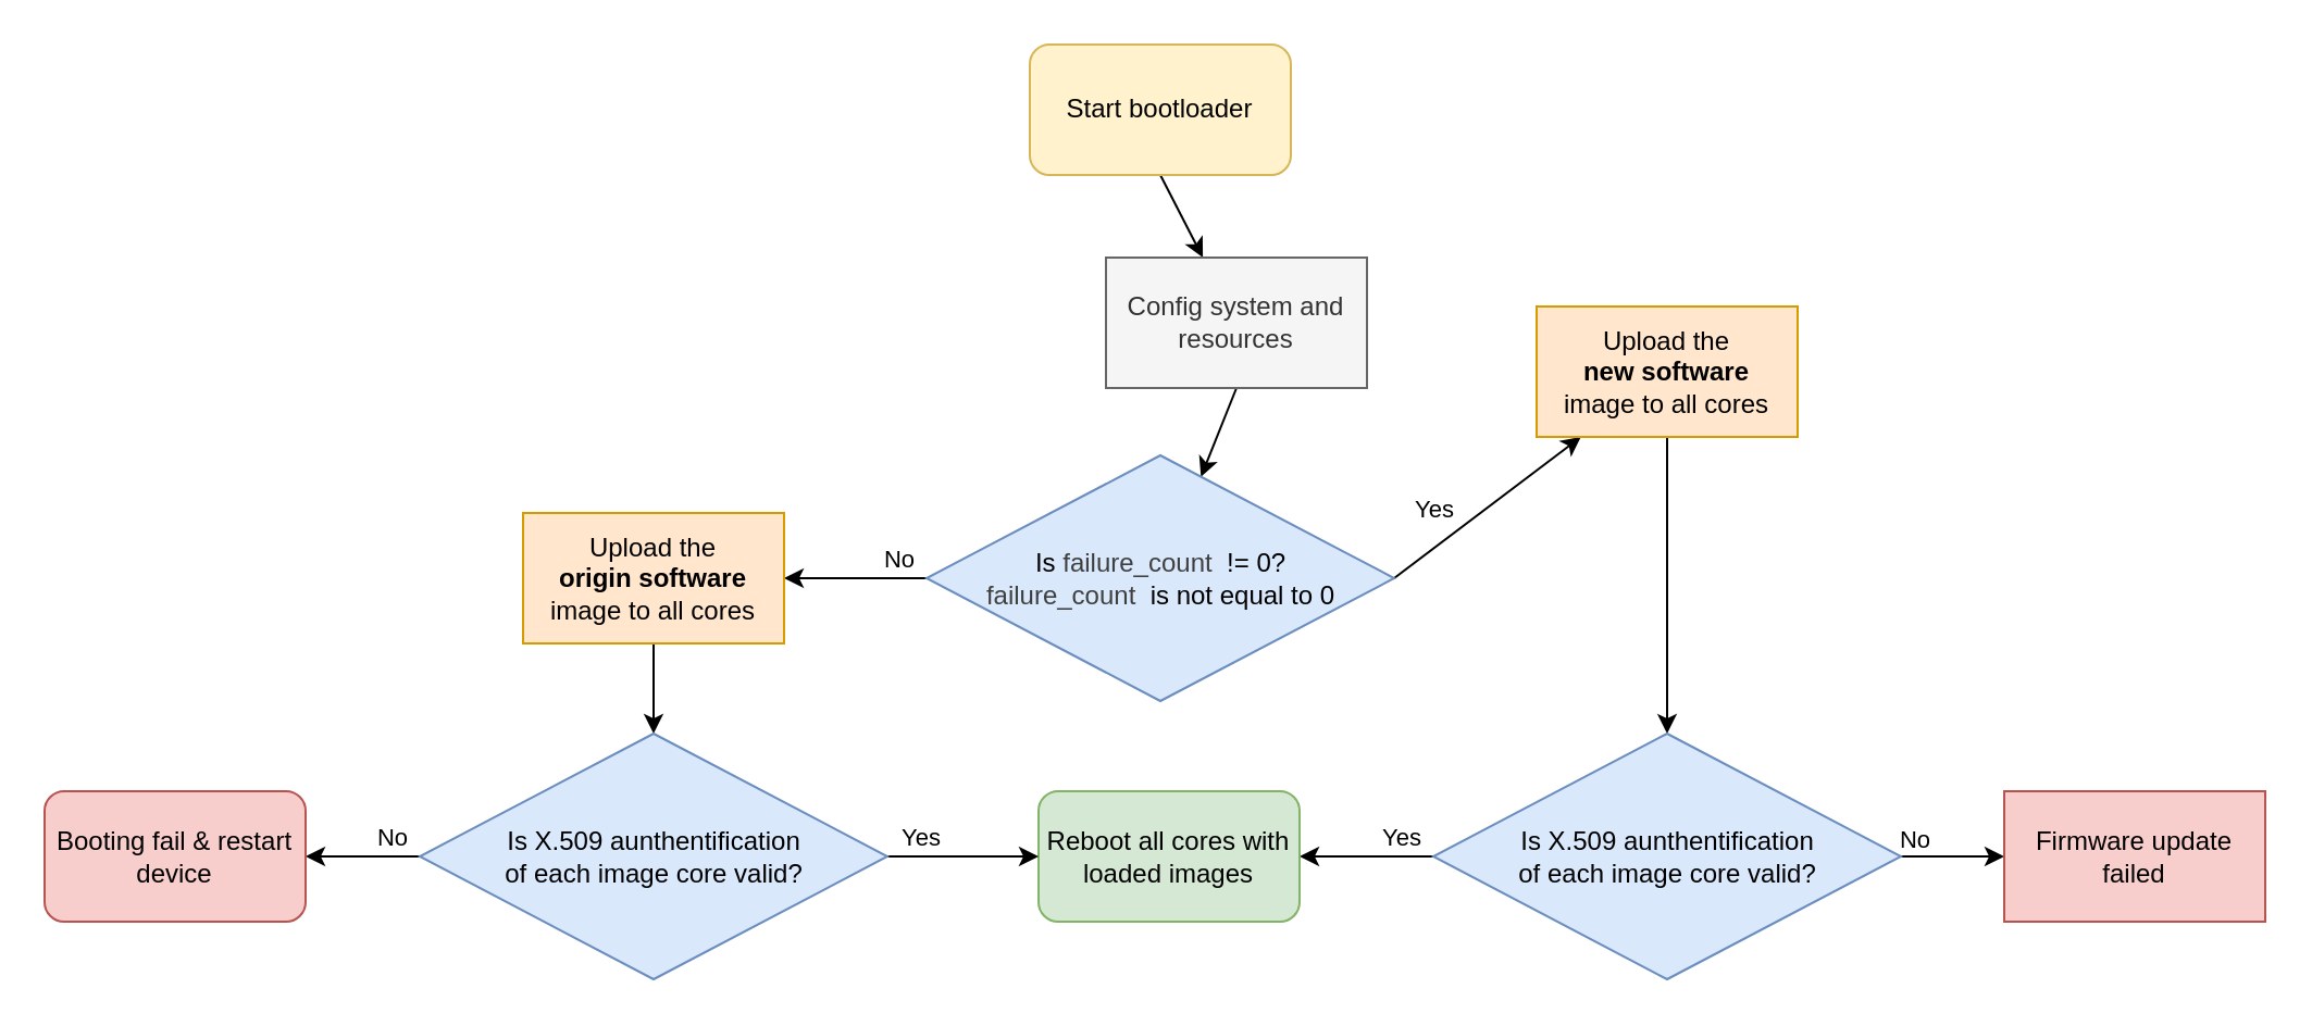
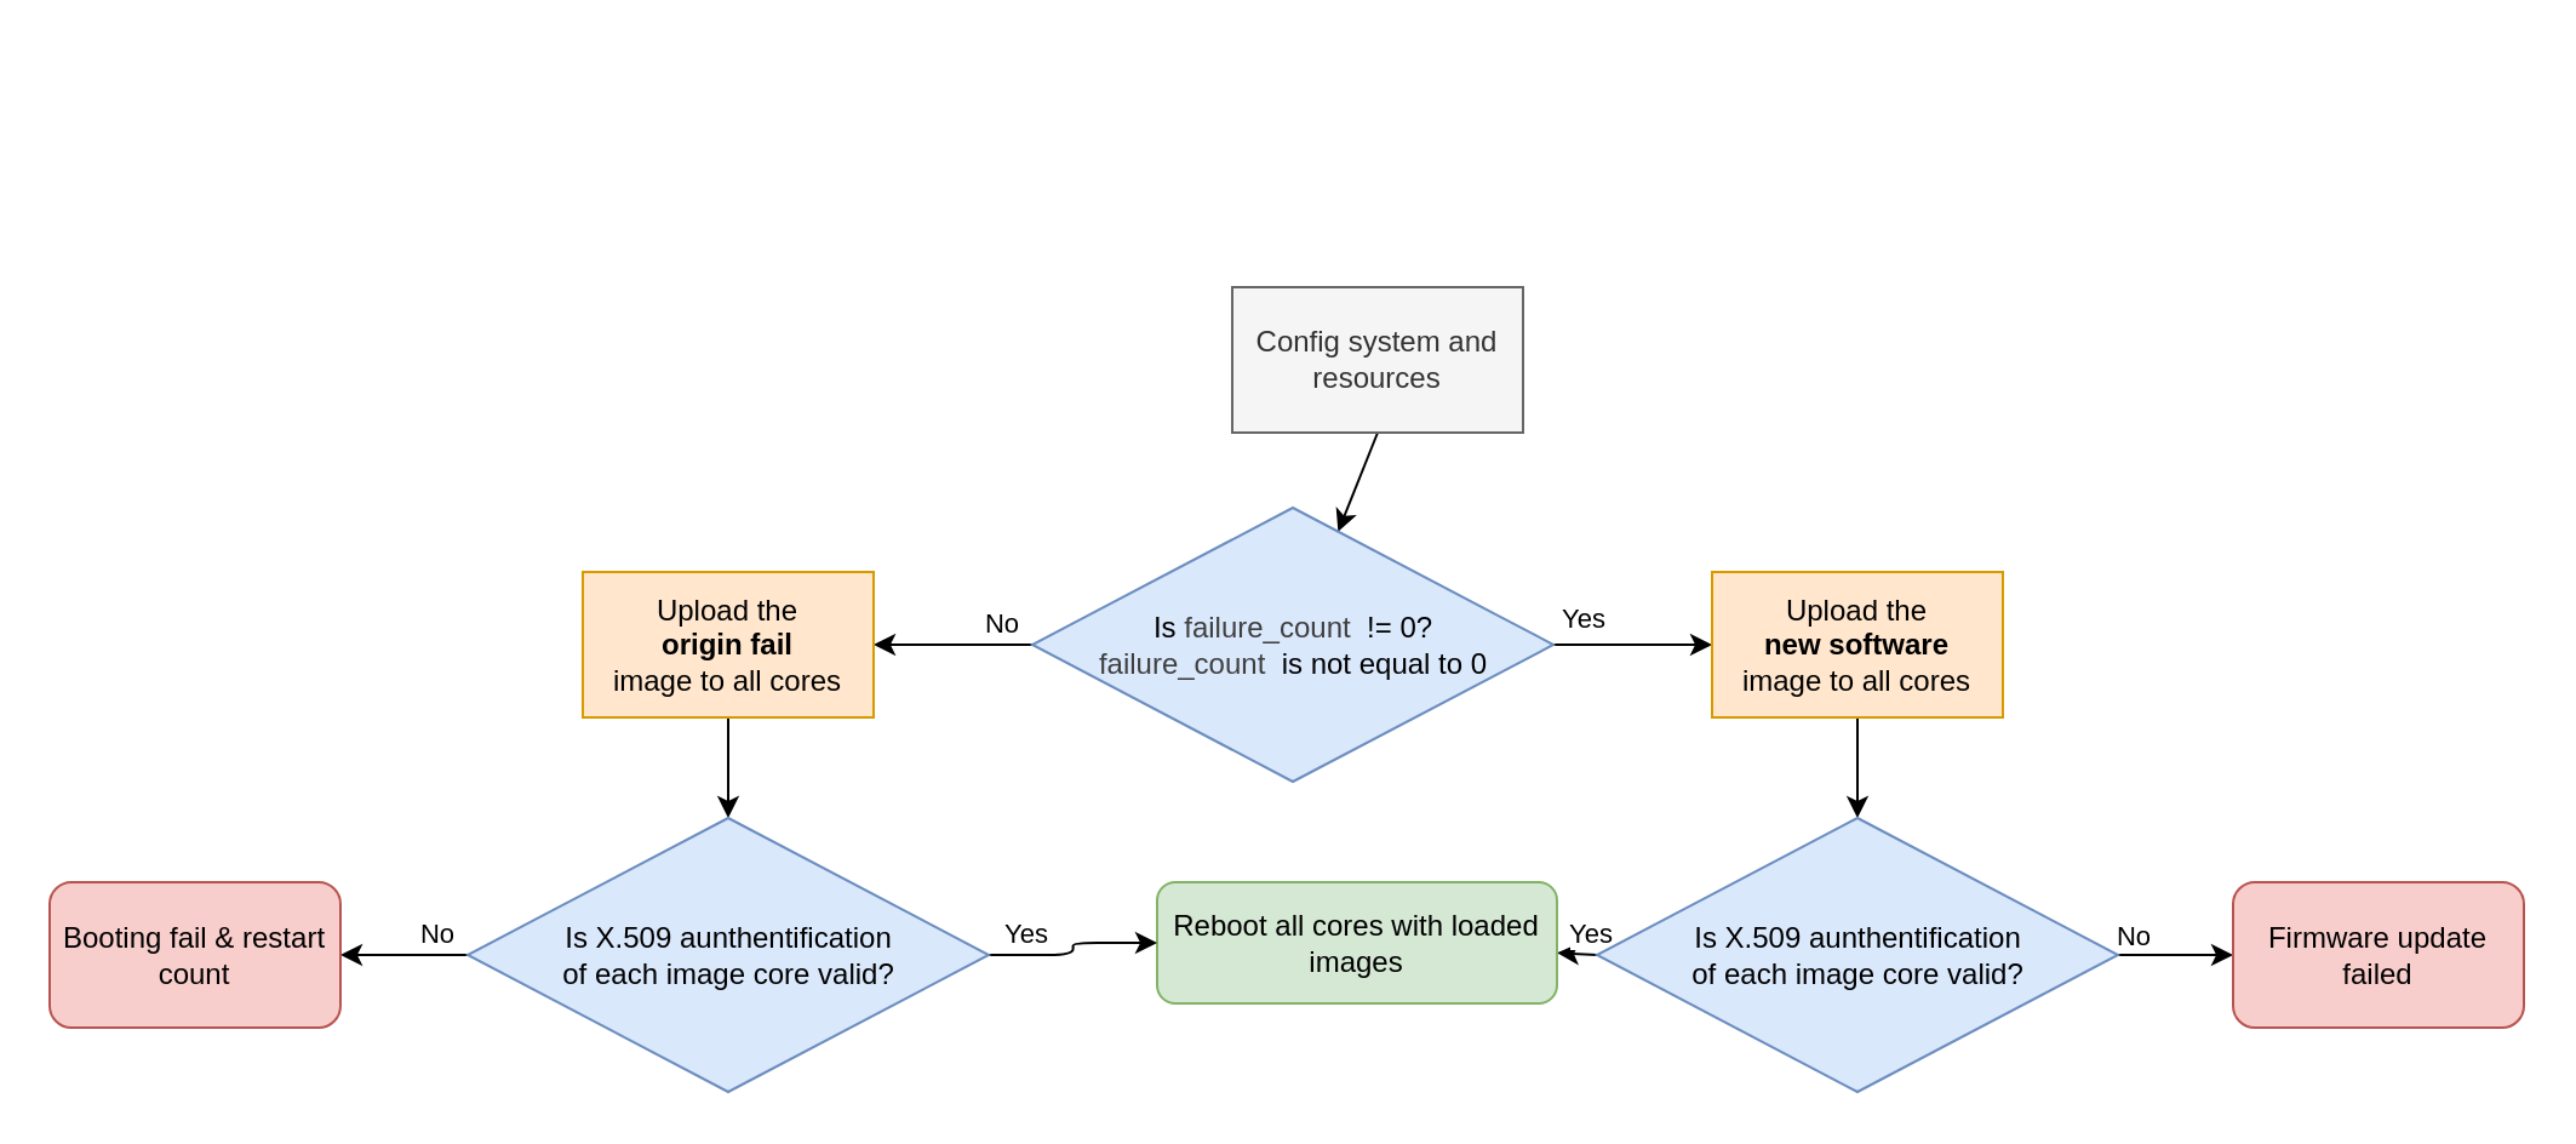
  <mxCell id="0" />
  <mxCell id="1" parent="0" />
- <mxCell id="2" style="edgeStyle=none;html=1;exitX=0.5;exitY=1;exitDx=0;exitDy=0;" parent="1" source="3" target="5" edge="1"><mxGeometry relative="1" as="geometry" /></mxCell>
- <mxCell id="3" value="Start bootloader" style="rounded=1;whiteSpace=wrap;html=1;fillColor=#fff2cc;strokeColor=#d6b656;" parent="1" vertex="1"><mxGeometry x="473" y="20" width="120" height="60" as="geometry" /></mxCell>
  <mxCell id="4" style="edgeStyle=none;html=1;exitX=0.5;exitY=1;exitDx=0;exitDy=0;" parent="1" source="5" target="10" edge="1"><mxGeometry relative="1" as="geometry" /></mxCell>
  <mxCell id="5" value="Config system and resources" style="rounded=0;whiteSpace=wrap;html=1;fillColor=#f5f5f5;fontColor=#333333;strokeColor=#666666;" parent="1" vertex="1"><mxGeometry x="508" y="118" width="120" height="60" as="geometry" /></mxCell>
  <mxCell id="6" style="edgeStyle=none;html=1;exitX=1;exitY=0.5;exitDx=0;exitDy=0;" parent="1" source="10" target="12" edge="1"><mxGeometry relative="1" as="geometry" /></mxCell>
  <mxCell id="7" value="Yes" style="edgeLabel;html=1;align=center;verticalAlign=middle;resizable=0;points=[];" parent="6" vertex="1" connectable="0"><mxGeometry x="-0.369" relative="1" as="geometry"><mxPoint x="-9" y="-11" as="offset" /></mxGeometry></mxCell>
  <mxCell id="8" style="edgeStyle=none;html=1;" parent="1" source="10" target="20" edge="1"><mxGeometry relative="1" as="geometry" /></mxCell>
  <mxCell id="9" value="No" style="edgeLabel;html=1;align=center;verticalAlign=middle;resizable=0;points=[];" parent="8" vertex="1" connectable="0"><mxGeometry x="-0.549" y="1" relative="1" as="geometry"><mxPoint x="2" y="-10" as="offset" /></mxGeometry></mxCell>
  <mxCell id="10" value="Is&amp;nbsp;&lt;span style=&quot;color: rgb(63, 63, 63);&quot;&gt;failure_count&amp;nbsp;&amp;nbsp;&lt;/span&gt;!=&amp;nbsp;0?&lt;div&gt;&lt;span style=&quot;color: rgb(63, 63, 63);&quot;&gt;failure_count&amp;nbsp;&amp;nbsp;&lt;/span&gt;is not equal to 0&lt;/div&gt;" style="rhombus;whiteSpace=wrap;html=1;fillColor=#dae8fc;strokeColor=#6c8ebf;" parent="1" vertex="1"><mxGeometry x="425.5" y="209" width="215" height="113" as="geometry" /></mxCell>
  <mxCell id="11" style="edgeStyle=none;html=1;exitX=0.5;exitY=1;exitDx=0;exitDy=0;" parent="1" source="12" target="17" edge="1"><mxGeometry relative="1" as="geometry" /></mxCell>
- <mxCell id="12" value="Upload the&lt;font color=&quot;#000000&quot;&gt;&lt;br&gt;&lt;/font&gt;&lt;b&gt;new software&lt;br&gt;&lt;/b&gt;image to all cores" style="rounded=0;whiteSpace=wrap;html=1;fillColor=#ffe6cc;strokeColor=#d79b00;" parent="1" vertex="1"><mxGeometry x="706" y="140.5" width="120" height="60" as="geometry" /></mxCell>
+ <mxCell id="12" value="Upload the&lt;font color=&quot;#000000&quot;&gt;&lt;br&gt;&lt;/font&gt;&lt;b&gt;new software&lt;br&gt;&lt;/b&gt;image to all cores" style="rounded=0;whiteSpace=wrap;html=1;fillColor=#ffe6cc;strokeColor=#d79b00;" parent="1" vertex="1"><mxGeometry x="706" y="235.5" width="120" height="60" as="geometry" /></mxCell>
  <mxCell id="13" style="edgeStyle=none;html=1;exitX=0;exitY=0.5;exitDx=0;exitDy=0;" parent="1" source="17" target="18" edge="1"><mxGeometry relative="1" as="geometry" /></mxCell>
  <mxCell id="14" value="Yes" style="edgeLabel;html=1;align=center;verticalAlign=middle;resizable=0;points=[];" parent="13" vertex="1" connectable="0"><mxGeometry x="-0.484" relative="1" as="geometry"><mxPoint x="1" y="-9" as="offset" /></mxGeometry></mxCell>
  <mxCell id="15" style="edgeStyle=none;html=1;exitX=1;exitY=0.5;exitDx=0;exitDy=0;entryX=0;entryY=0.5;entryDx=0;entryDy=0;" parent="1" source="17" target="27" edge="1"><mxGeometry relative="1" as="geometry"><mxPoint x="917" y="393.5" as="targetPoint" /></mxGeometry></mxCell>
  <mxCell id="16" value="No" style="edgeLabel;html=1;align=center;verticalAlign=middle;resizable=0;points=[];" parent="15" vertex="1" connectable="0"><mxGeometry x="-0.525" y="1" relative="1" as="geometry"><mxPoint x="-5" y="-7" as="offset" /></mxGeometry></mxCell>
  <mxCell id="17" value="Is X.509 aunthentification&lt;br&gt;of each image core valid?" style="rhombus;whiteSpace=wrap;html=1;fillColor=#dae8fc;strokeColor=#6c8ebf;" parent="1" vertex="1"><mxGeometry x="658.5" y="337" width="215" height="113" as="geometry" /></mxCell>
- <mxCell id="18" value="Reboot all cores with loaded images" style="rounded=1;whiteSpace=wrap;html=1;fillColor=#d5e8d4;strokeColor=#82b366;" parent="1" vertex="1"><mxGeometry x="477" y="363.5" width="120" height="60" as="geometry" /></mxCell>
+ <mxCell id="18" value="Reboot all cores with loaded images" style="rounded=1;whiteSpace=wrap;html=1;fillColor=#d5e8d4;strokeColor=#82b366;" parent="1" vertex="1"><mxGeometry x="477" y="363.5" width="165" height="50" as="geometry" /></mxCell>
  <mxCell id="19" style="edgeStyle=none;html=1;exitX=0.5;exitY=1;exitDx=0;exitDy=0;" parent="1" source="20" target="25" edge="1"><mxGeometry relative="1" as="geometry" /></mxCell>
- <mxCell id="20" value="Upload the&lt;font color=&quot;#000000&quot;&gt;&lt;br&gt;&lt;/font&gt;&lt;b&gt;origin software&lt;br&gt;&lt;/b&gt;image to all cores" style="rounded=0;whiteSpace=wrap;html=1;fillColor=#ffe6cc;strokeColor=#d79b00;" parent="1" vertex="1"><mxGeometry x="240" y="235.5" width="120" height="60" as="geometry" /></mxCell>
+ <mxCell id="20" value="Upload the&lt;font color=&quot;#000000&quot;&gt;&lt;br&gt;&lt;/font&gt;&lt;b&gt;origin fail&lt;br&gt;&lt;/b&gt;image to all cores" style="rounded=0;whiteSpace=wrap;html=1;fillColor=#ffe6cc;strokeColor=#d79b00;" parent="1" vertex="1"><mxGeometry x="240" y="235.5" width="120" height="60" as="geometry" /></mxCell>
  <mxCell id="21" style="edgeStyle=none;html=1;" parent="1" source="25" target="26" edge="1"><mxGeometry relative="1" as="geometry" /></mxCell>
  <mxCell id="22" value="No" style="edgeLabel;html=1;align=center;verticalAlign=middle;resizable=0;points=[];" parent="21" vertex="1" connectable="0"><mxGeometry x="-0.005" y="1" relative="1" as="geometry"><mxPoint x="13" y="-10" as="offset" /></mxGeometry></mxCell>
  <mxCell id="23" style="edgeStyle=orthogonalEdgeStyle;html=1;entryX=0;entryY=0.5;entryDx=0;entryDy=0;exitX=1;exitY=0.5;exitDx=0;exitDy=0;" parent="1" source="25" target="18" edge="1"><mxGeometry relative="1" as="geometry" /></mxCell>
  <mxCell id="24" value="Yes" style="edgeLabel;html=1;align=center;verticalAlign=middle;resizable=0;points=[];" parent="23" vertex="1" connectable="0"><mxGeometry x="-0.885" relative="1" as="geometry"><mxPoint x="11" y="-9" as="offset" /></mxGeometry></mxCell>
  <mxCell id="25" value="Is X.509 aunthentification&lt;br&gt;of each image core valid?" style="rhombus;whiteSpace=wrap;html=1;fillColor=#dae8fc;strokeColor=#6c8ebf;" parent="1" vertex="1"><mxGeometry x="192.5" y="337" width="215" height="113" as="geometry" /></mxCell>
- <mxCell id="26" value="Booting fail &amp;amp; restart device" style="rounded=1;whiteSpace=wrap;html=1;fillColor=#f8cecc;strokeColor=#b85450;" parent="1" vertex="1"><mxGeometry x="20" y="363.5" width="120" height="60" as="geometry" /></mxCell>
- <mxCell id="27" value="Firmware update failed" style="whiteSpace=wrap;html=1;fillColor=#f8cecc;strokeColor=#b85450;rounded=0;" parent="1" vertex="1"><mxGeometry x="921" y="363.5" width="120" height="60" as="geometry" /></mxCell>
+ <mxCell id="26" value="Booting fail &amp;amp; restart count" style="rounded=1;whiteSpace=wrap;html=1;fillColor=#f8cecc;strokeColor=#b85450;" parent="1" vertex="1"><mxGeometry x="20" y="363.5" width="120" height="60" as="geometry" /></mxCell>
+ <mxCell id="27" value="Firmware update failed" style="rounded=1;whiteSpace=wrap;html=1;fillColor=#f8cecc;strokeColor=#b85450;" parent="1" vertex="1"><mxGeometry x="921" y="363.5" width="120" height="60" as="geometry" /></mxCell>
